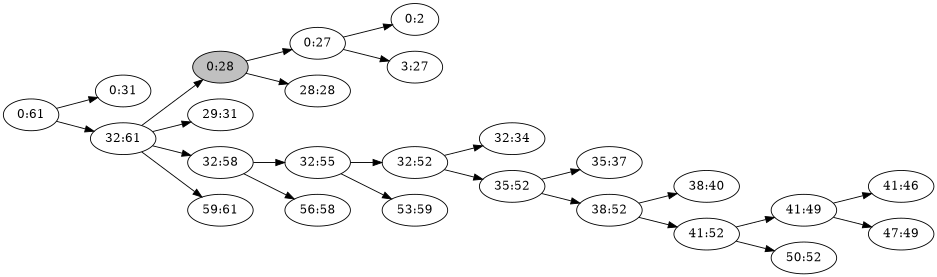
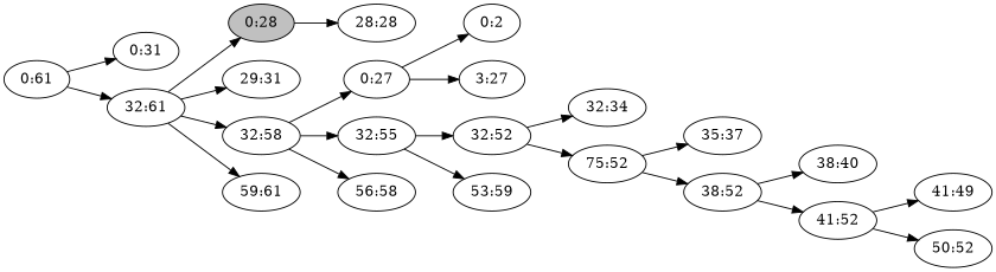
  digraph {
    rankdir=LR
    n1 [label="0:61"]
    n2 [label="0:31"]
    n3 [label="32:61"]
    n4 [fillcolor=grey label="0:28" style=filled]
    n5 [label="29:31"]
    n6 [label="32:58"]
    n7 [label="59:61"]
    n8 [label="0:27"]
    n9 [label="28:28"]
    n10 [label="0:2"]
    n11 [label="3:27"]
    n12 [label="32:55"]
    n13 [label="56:58"]
    n14 [label="32:52"]
    n15 [label="53:59"]
    n16 [label="32:34"]
-   n17 [label="35:52"]
+   n17 [label="75:52"]
    n18 [label="35:37"]
    n19 [label="38:52"]
    n20 [label="38:40"]
    n21 [label="41:52"]
    n22 [label="41:49"]
    n23 [label="50:52"]
-   n24 [label="41:46"]
-   n25 [label="47:49"]
    n1 -> n2
    n1 -> n3
    n3 -> n4
    n3 -> n5
    n3 -> n6
    n3 -> n7
-   n4 -> n8
+   n6 -> n8
    n4 -> n9
    n6 -> n12
    n6 -> n13
    n8 -> n10
    n8 -> n11
    n12 -> n14
    n12 -> n15
    n14 -> n16
    n14 -> n17
    n17 -> n18
    n17 -> n19
    n19 -> n20
    n19 -> n21
    n21 -> n22
    n21 -> n23
-   n22 -> n24
-   n22 -> n25
  }
